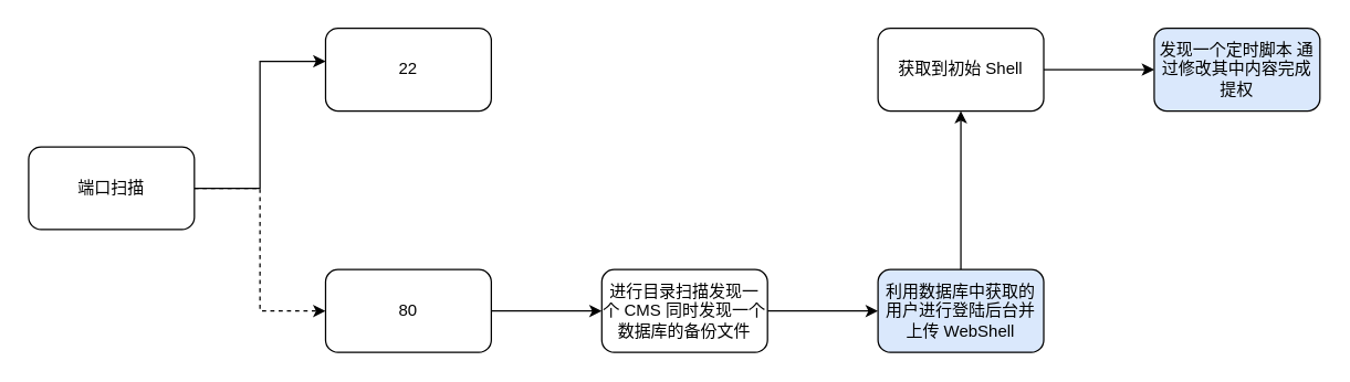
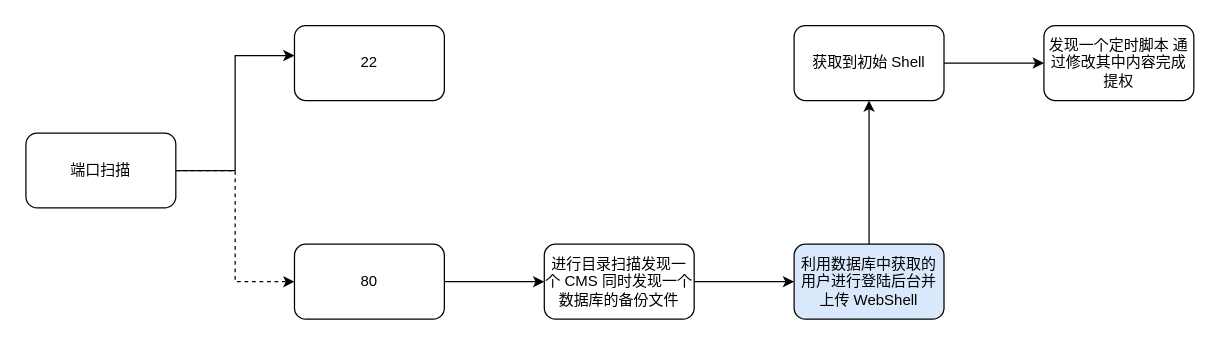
  <mxCell id="0" />
  <mxCell id="1" parent="0" />
  <mxCell id="2" value="" style="edgeStyle=orthogonalEdgeStyle;rounded=0;orthogonalLoop=1;jettySize=auto;html=1;entryX=0;entryY=0.4;entryDx=0;entryDy=0;entryPerimeter=0;" edge="1" parent="1" source="4" target="5"><mxGeometry relative="1" as="geometry" /></mxCell>
  <mxCell id="3" style="edgeStyle=orthogonalEdgeStyle;rounded=0;orthogonalLoop=1;jettySize=auto;html=1;entryX=0;entryY=0.5;entryDx=0;entryDy=0;dashed=1;" edge="1" parent="1" source="4" target="7"><mxGeometry relative="1" as="geometry" /></mxCell>
  <mxCell id="4" value="端口扫描" style="rounded=1;whiteSpace=wrap;html=1;" vertex="1" parent="1"><mxGeometry x="20" y="106" width="120" height="60" as="geometry" /></mxCell>
  <mxCell id="5" value="22" style="whiteSpace=wrap;html=1;rounded=1;" vertex="1" parent="1"><mxGeometry x="235" y="20" width="120" height="60" as="geometry" /></mxCell>
  <mxCell id="6" value="" style="edgeStyle=orthogonalEdgeStyle;rounded=0;orthogonalLoop=1;jettySize=auto;html=1;" edge="1" parent="1" source="7" target="9"><mxGeometry relative="1" as="geometry" /></mxCell>
  <mxCell id="7" value="80" style="whiteSpace=wrap;html=1;rounded=1;" vertex="1" parent="1"><mxGeometry x="235" y="195" width="120" height="60" as="geometry" /></mxCell>
  <mxCell id="8" value="" style="edgeStyle=orthogonalEdgeStyle;rounded=0;orthogonalLoop=1;jettySize=auto;html=1;" edge="1" parent="1" source="9" target="11"><mxGeometry relative="1" as="geometry" /></mxCell>
  <mxCell id="9" value="进行目录扫描发现一个 CMS 同时发现一个数据库的备份文件" style="whiteSpace=wrap;html=1;rounded=1;" vertex="1" parent="1"><mxGeometry x="435" y="195" width="120" height="60" as="geometry" /></mxCell>
  <mxCell id="10" value="" style="edgeStyle=orthogonalEdgeStyle;rounded=0;orthogonalLoop=1;jettySize=auto;html=1;" edge="1" parent="1" source="11" target="13"><mxGeometry relative="1" as="geometry" /></mxCell>
  <mxCell id="11" value="利用数据库中获取的用户进行登陆后台并上传 WebShell" style="whiteSpace=wrap;html=1;rounded=1;fillColor=#dae8fc;" vertex="1" parent="1"><mxGeometry x="635" y="195" width="120" height="60" as="geometry" /></mxCell>
  <mxCell id="12" value="" style="edgeStyle=orthogonalEdgeStyle;rounded=0;orthogonalLoop=1;jettySize=auto;html=1;" edge="1" parent="1" source="13" target="14"><mxGeometry relative="1" as="geometry" /></mxCell>
  <mxCell id="13" value="获取到初始 Shell" style="whiteSpace=wrap;html=1;rounded=1;" vertex="1" parent="1"><mxGeometry x="635" y="20" width="120" height="60" as="geometry" /></mxCell>
- <mxCell id="14" value="发现一个定时脚本 通过修改其中内容完成提权" style="whiteSpace=wrap;html=1;rounded=1;fillColor=#dae8fc;" vertex="1" parent="1"><mxGeometry x="835" y="20" width="120" height="60" as="geometry" /></mxCell>
+ <mxCell id="14" value="发现一个定时脚本 通过修改其中内容完成提权" style="whiteSpace=wrap;html=1;rounded=1;" vertex="1" parent="1"><mxGeometry x="835" y="20" width="120" height="60" as="geometry" /></mxCell>
